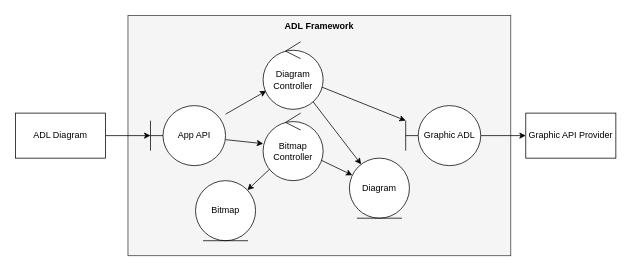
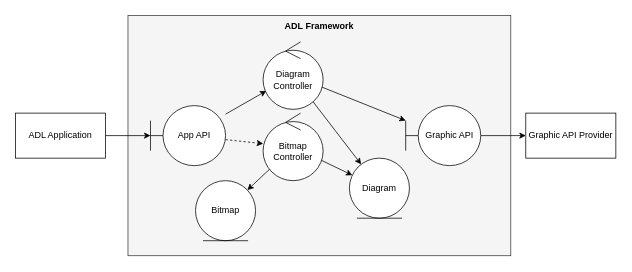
  <mxCell id="0" />
  <mxCell id="1" parent="0" />
  <mxCell id="2" value="&lt;b&gt;ADL Framework&lt;/b&gt;" style="rounded=0;whiteSpace=wrap;html=1;fillColor=#f5f5f5;strokeColor=#36393d;verticalAlign=top;" vertex="1" parent="1"><mxGeometry x="170" y="20" width="510" height="320" as="geometry" /></mxCell>
  <mxCell id="3" style="edgeStyle=orthogonalEdgeStyle;rounded=0;orthogonalLoop=1;jettySize=auto;html=1;exitX=1;exitY=0.5;exitDx=0;exitDy=0;" edge="1" parent="1" source="4" target="7"><mxGeometry relative="1" as="geometry" /></mxCell>
- <mxCell id="4" value="ADL Diagram" style="rounded=0;whiteSpace=wrap;html=1;" vertex="1" parent="1"><mxGeometry x="20" y="150" width="120" height="60" as="geometry" /></mxCell>
+ <mxCell id="4" value="ADL Application" style="rounded=0;whiteSpace=wrap;html=1;" vertex="1" parent="1"><mxGeometry x="20" y="150" width="120" height="60" as="geometry" /></mxCell>
  <mxCell id="5" style="rounded=0;orthogonalLoop=1;jettySize=auto;html=1;" edge="1" parent="1" source="7" target="17"><mxGeometry relative="1" as="geometry" /></mxCell>
- <mxCell id="6" style="edgeStyle=none;rounded=0;orthogonalLoop=1;jettySize=auto;html=1;" edge="1" parent="1" source="7" target="14"><mxGeometry relative="1" as="geometry" /></mxCell>
+ <mxCell id="6" style="edgeStyle=none;rounded=0;orthogonalLoop=1;jettySize=auto;html=1;dashed=1;" edge="1" parent="1" source="7" target="14"><mxGeometry relative="1" as="geometry" /></mxCell>
  <mxCell id="7" value="App API" style="shape=umlBoundary;whiteSpace=wrap;html=1;" vertex="1" parent="1"><mxGeometry x="200" y="140" width="100" height="80" as="geometry" /></mxCell>
  <mxCell id="8" value="Diagram" style="ellipse;shape=umlEntity;whiteSpace=wrap;html=1;" vertex="1" parent="1"><mxGeometry x="465" y="210" width="80" height="80" as="geometry" /></mxCell>
  <mxCell id="9" value="Graphic API Provider" style="rounded=0;whiteSpace=wrap;html=1;" vertex="1" parent="1"><mxGeometry x="700" y="150" width="120" height="60" as="geometry" /></mxCell>
  <mxCell id="10" style="rounded=0;orthogonalLoop=1;jettySize=auto;html=1;" edge="1" parent="1" source="11" target="9"><mxGeometry relative="1" as="geometry" /></mxCell>
- <mxCell id="11" value="Graphic ADL" style="shape=umlBoundary;whiteSpace=wrap;html=1;" vertex="1" parent="1"><mxGeometry x="540" y="140" width="100" height="80" as="geometry" /></mxCell>
+ <mxCell id="11" value="Graphic API" style="shape=umlBoundary;whiteSpace=wrap;html=1;" vertex="1" parent="1"><mxGeometry x="540" y="140" width="100" height="80" as="geometry" /></mxCell>
  <mxCell id="12" style="edgeStyle=none;rounded=0;orthogonalLoop=1;jettySize=auto;html=1;" edge="1" parent="1" source="14" target="8"><mxGeometry relative="1" as="geometry" /></mxCell>
  <mxCell id="13" style="edgeStyle=none;rounded=0;orthogonalLoop=1;jettySize=auto;html=1;" edge="1" parent="1" source="14" target="18"><mxGeometry relative="1" as="geometry" /></mxCell>
  <mxCell id="14" value="Bitmap Controller" style="ellipse;shape=umlControl;whiteSpace=wrap;html=1;" vertex="1" parent="1"><mxGeometry x="350" y="150" width="80" height="90" as="geometry" /></mxCell>
  <mxCell id="15" style="rounded=0;orthogonalLoop=1;jettySize=auto;html=1;" edge="1" parent="1" source="17" target="8"><mxGeometry relative="1" as="geometry" /></mxCell>
  <mxCell id="16" style="rounded=0;orthogonalLoop=1;jettySize=auto;html=1;" edge="1" parent="1" source="17" target="11"><mxGeometry relative="1" as="geometry" /></mxCell>
  <mxCell id="17" value="Diagram Controller" style="ellipse;shape=umlControl;whiteSpace=wrap;html=1;" vertex="1" parent="1"><mxGeometry x="350" y="55" width="80" height="90" as="geometry" /></mxCell>
  <mxCell id="18" value="Bitmap" style="ellipse;shape=umlEntity;whiteSpace=wrap;html=1;" vertex="1" parent="1"><mxGeometry x="260" y="240" width="80" height="80" as="geometry" /></mxCell>
